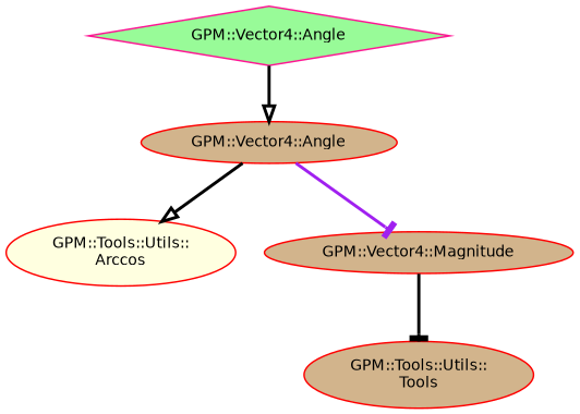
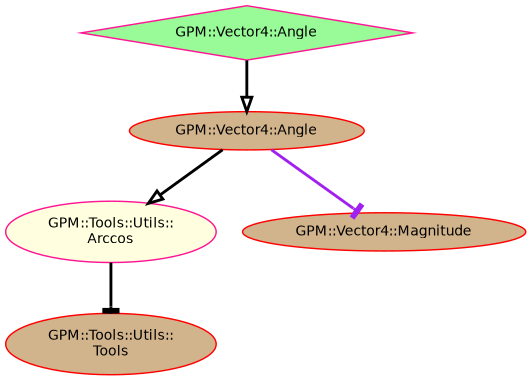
  digraph {
    rankdir=TB
    node [color=red fillcolor=tan fontname=Helvetica fontsize=10 shape=ellipse style=filled]
    edge [arrowhead=onormal color=black fontname=Helvetica fontsize=10 labelfontname=Helvetica labelfontsize=10 style=bold]
    n1 [color=deeppink fillcolor=palegreen fontcolor=black height=0.2 label="GPM::Vector4::Angle" shape=diamond width=0.4]
    n2 [height=0.2 label="GPM::Vector4::Angle" width=0.4]
-   n3 [fillcolor=lightyellow height=0.2 label="GPM::Tools::Utils::\lArccos" width=0.4]
+   n3 [color=deeppink fillcolor=lightyellow height=0.2 label="GPM::Tools::Utils::\lArccos" width=0.4]
    n4 [height=0.2 label="GPM::Vector4::Magnitude" width=0.4]
    n5 [height=0.2 label="GPM::Tools::Utils::\lTools" width=0.4]
    n1 -> n2
    n2 -> n3
    n2 -> n4 [arrowhead=tee color=purple]
-   n4 -> n5 [arrowhead=tee]
+   n3 -> n5 [arrowhead=tee]
  }
